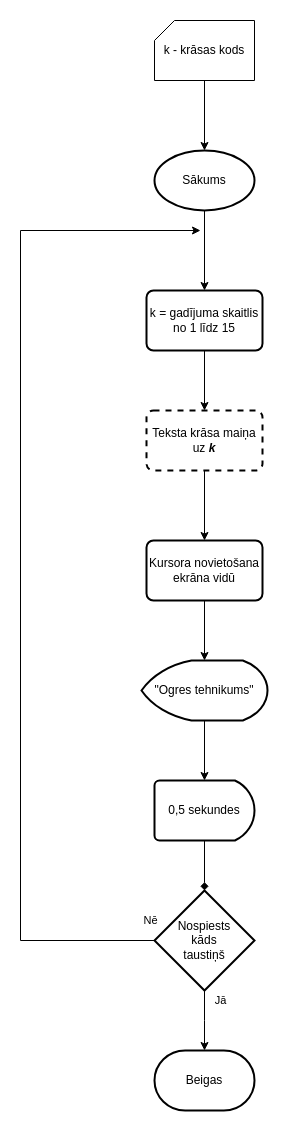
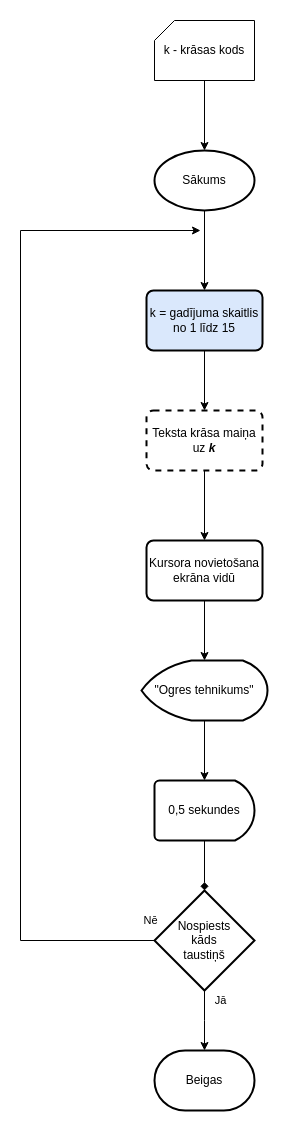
  <mxCell id="0" />
  <mxCell id="1" parent="0" />
  <mxCell id="2" value="k - krāsas kods" style="verticalLabelPosition=middle;verticalAlign=middle;html=1;shape=card;whiteSpace=wrap;size=20;arcSize=12;labelPosition=center;align=center;" vertex="1" parent="1"><mxGeometry x="154" y="20" width="100" height="60" as="geometry" /></mxCell>
  <mxCell id="3" style="edgeStyle=orthogonalEdgeStyle;rounded=0;orthogonalLoop=1;jettySize=auto;html=1;entryX=0.5;entryY=0;entryDx=0;entryDy=0;" edge="1" parent="1" source="4" target="6"><mxGeometry relative="1" as="geometry" /></mxCell>
  <mxCell id="4" value="Sākums" style="strokeWidth=2;html=1;shape=mxgraph.flowchart.start_1;whiteSpace=wrap;" vertex="1" parent="1"><mxGeometry x="154" y="150" width="100" height="60" as="geometry" /></mxCell>
  <mxCell id="5" style="edgeStyle=orthogonalEdgeStyle;rounded=0;orthogonalLoop=1;jettySize=auto;html=1;entryX=0.5;entryY=0;entryDx=0;entryDy=0;" edge="1" parent="1" source="6" target="9"><mxGeometry relative="1" as="geometry" /></mxCell>
- <mxCell id="6" value="k = gadījuma skaitlis no 1 līdz 15" style="rounded=1;whiteSpace=wrap;html=1;absoluteArcSize=1;arcSize=14;strokeWidth=2;" vertex="1" parent="1"><mxGeometry x="146" y="290" width="116" height="60" as="geometry" /></mxCell>
+ <mxCell id="6" value="k = gadījuma skaitlis no 1 līdz 15" style="rounded=1;whiteSpace=wrap;html=1;absoluteArcSize=1;arcSize=14;strokeWidth=2;fillColor=#dae8fc;" vertex="1" parent="1"><mxGeometry x="146" y="290" width="116" height="60" as="geometry" /></mxCell>
  <mxCell id="7" style="edgeStyle=orthogonalEdgeStyle;rounded=0;orthogonalLoop=1;jettySize=auto;html=1;entryX=0.5;entryY=0;entryDx=0;entryDy=0;entryPerimeter=0;" edge="1" parent="1" source="2" target="4"><mxGeometry relative="1" as="geometry" /></mxCell>
  <mxCell id="8" style="edgeStyle=orthogonalEdgeStyle;rounded=0;orthogonalLoop=1;jettySize=auto;html=1;entryX=0.5;entryY=0;entryDx=0;entryDy=0;" edge="1" parent="1" source="9" target="10"><mxGeometry relative="1" as="geometry" /></mxCell>
  <mxCell id="9" value="Teksta krāsa maiņa uz &lt;b&gt;&lt;i&gt;k&lt;/i&gt;&lt;/b&gt;" style="rounded=1;whiteSpace=wrap;html=1;absoluteArcSize=1;arcSize=14;strokeWidth=2;dashed=1;" vertex="1" parent="1"><mxGeometry x="146" y="410" width="116" height="60" as="geometry" /></mxCell>
  <mxCell id="10" value="Kursora novietošana ekrāna vidū" style="rounded=1;whiteSpace=wrap;html=1;absoluteArcSize=1;arcSize=14;strokeWidth=2;" vertex="1" parent="1"><mxGeometry x="146" y="540" width="116" height="60" as="geometry" /></mxCell>
  <mxCell id="11" value="&quot;Ogres tehnikums&quot;" style="strokeWidth=2;html=1;shape=mxgraph.flowchart.display;whiteSpace=wrap;" vertex="1" parent="1"><mxGeometry x="141" y="660" width="126" height="60" as="geometry" /></mxCell>
  <mxCell id="12" style="edgeStyle=orthogonalEdgeStyle;rounded=0;orthogonalLoop=1;jettySize=auto;html=1;entryX=0.5;entryY=0;entryDx=0;entryDy=0;entryPerimeter=0;" edge="1" parent="1" source="10" target="11"><mxGeometry relative="1" as="geometry" /></mxCell>
  <mxCell id="13" value="0,5 sekundes" style="strokeWidth=2;html=1;shape=mxgraph.flowchart.delay;whiteSpace=wrap;" vertex="1" parent="1"><mxGeometry x="154" y="780" width="100" height="60" as="geometry" /></mxCell>
  <mxCell id="14" style="edgeStyle=orthogonalEdgeStyle;rounded=0;orthogonalLoop=1;jettySize=auto;html=1;entryX=0.5;entryY=0;entryDx=0;entryDy=0;entryPerimeter=0;" edge="1" parent="1" source="11" target="13"><mxGeometry relative="1" as="geometry" /></mxCell>
  <mxCell id="15" value="Nē" style="edgeStyle=elbowEdgeStyle;rounded=0;orthogonalLoop=1;jettySize=auto;html=1;" edge="1" parent="1" source="17"><mxGeometry x="-0.992" y="-20" relative="1" as="geometry"><mxPoint x="200" y="230" as="targetPoint" /><Array as="points"><mxPoint x="20" y="570" /></Array><mxPoint as="offset" /></mxGeometry></mxCell>
  <mxCell id="16" value="Jā" style="edgeStyle=orthogonalEdgeStyle;rounded=0;orthogonalLoop=1;jettySize=auto;html=1;" edge="1" parent="1" source="17"><mxGeometry x="-0.669" y="16" relative="1" as="geometry"><mxPoint x="204" y="1050" as="targetPoint" /><mxPoint as="offset" /></mxGeometry></mxCell>
  <mxCell id="17" value="Nospiests &lt;br&gt;kāds &lt;br&gt;taustiņš" style="strokeWidth=2;html=1;shape=mxgraph.flowchart.decision;whiteSpace=wrap;" vertex="1" parent="1"><mxGeometry x="154" y="890" width="100" height="100" as="geometry" /></mxCell>
  <mxCell id="18" style="edgeStyle=orthogonalEdgeStyle;rounded=0;orthogonalLoop=1;jettySize=auto;html=1;entryX=0.5;entryY=0;entryDx=0;entryDy=0;entryPerimeter=0;endArrow=diamond;" edge="1" parent="1" source="13" target="17"><mxGeometry relative="1" as="geometry" /></mxCell>
  <mxCell id="19" value="Beigas" style="strokeWidth=2;html=1;shape=mxgraph.flowchart.terminator;whiteSpace=wrap;" vertex="1" parent="1"><mxGeometry x="154" y="1050" width="100" height="60" as="geometry" /></mxCell>
